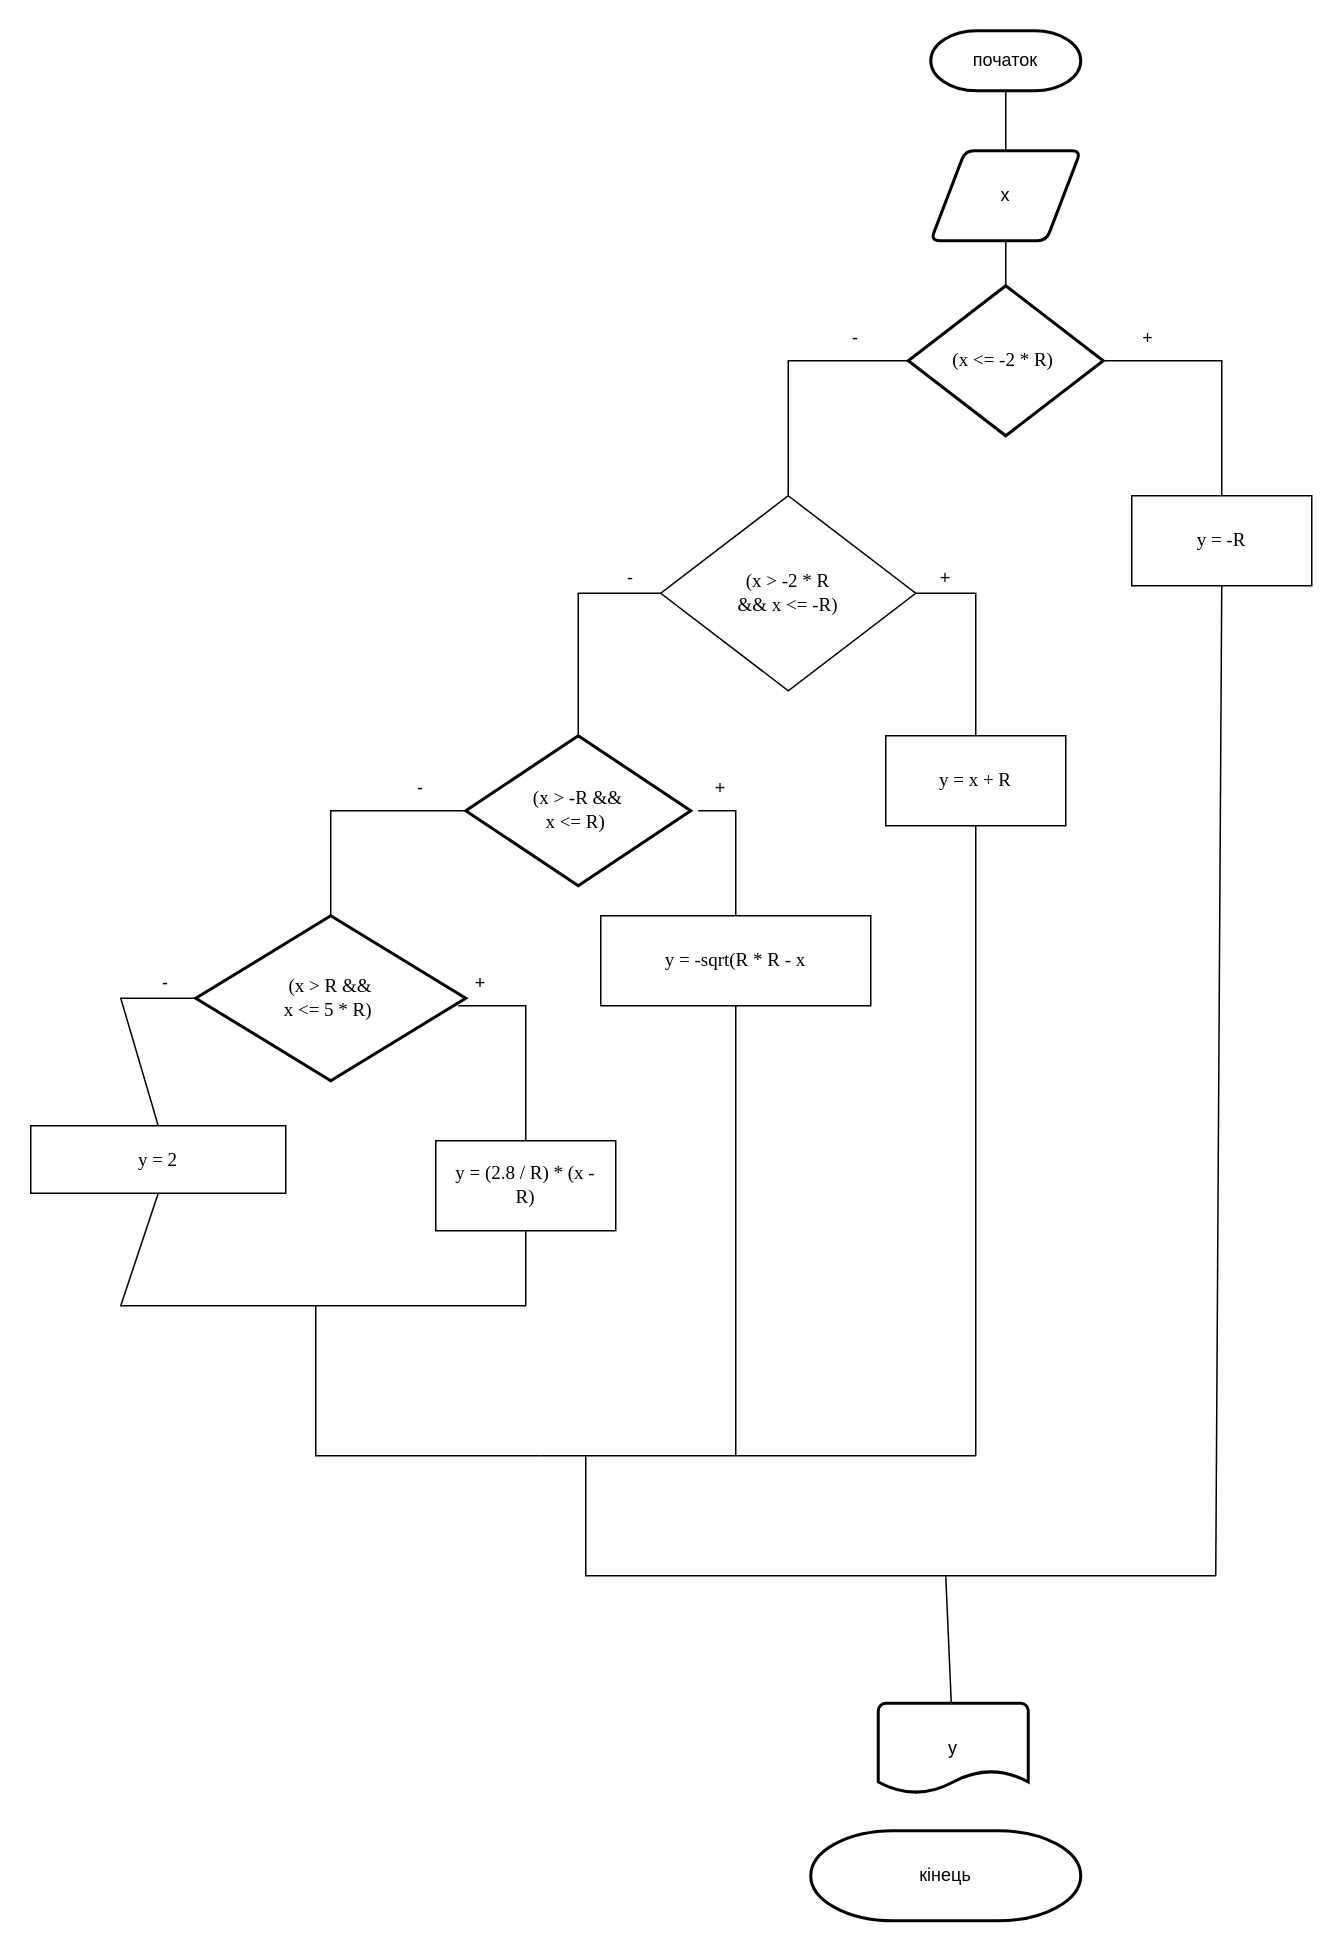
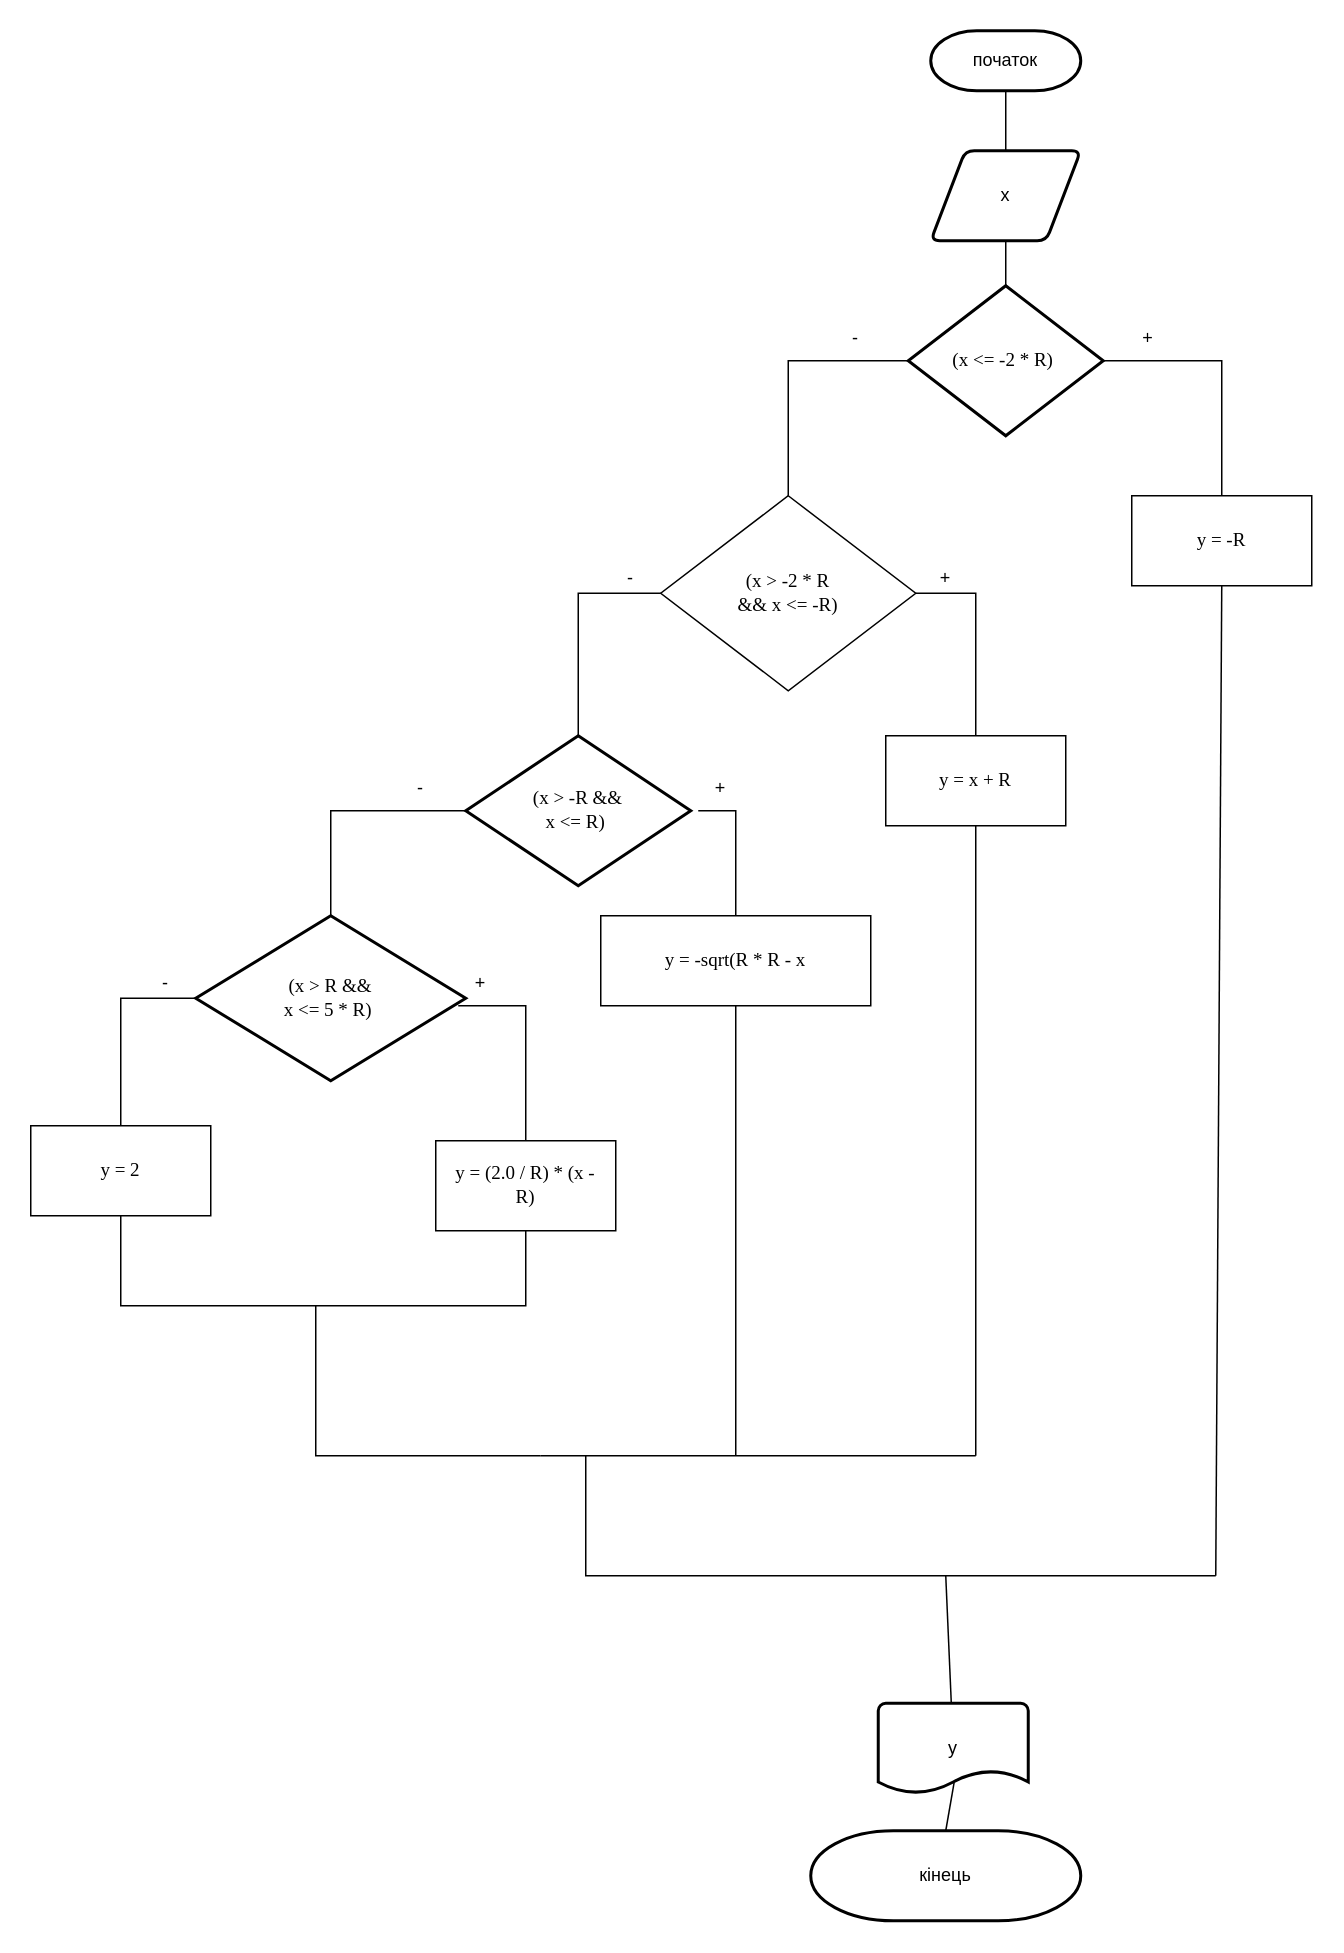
  <mxCell id="0" />
  <mxCell id="1" parent="0" />
  <mxCell id="2" value="початок" style="strokeWidth=2;html=1;shape=mxgraph.flowchart.terminator;whiteSpace=wrap;" vertex="1" parent="1"><mxGeometry x="620" y="20" width="100" height="40" as="geometry" /></mxCell>
  <mxCell id="3" value="х" style="shape=parallelogram;html=1;strokeWidth=2;perimeter=parallelogramPerimeter;whiteSpace=wrap;rounded=1;arcSize=12;size=0.23;" vertex="1" parent="1"><mxGeometry x="620" y="100" width="100" height="60" as="geometry" /></mxCell>
  <mxCell id="4" value="&lt;span style=&quot;font-size: 9.5pt; font-family: &amp;quot;Cascadia Mono&amp;quot;; background: white;&quot;&gt;(x &amp;lt;= -2 * R)&amp;nbsp;&lt;/span&gt;" style="strokeWidth=2;html=1;shape=mxgraph.flowchart.decision;whiteSpace=wrap;" vertex="1" parent="1"><mxGeometry x="605" y="190" width="130" height="100" as="geometry" /></mxCell>
  <mxCell id="5" value="+" style="text;html=1;align=center;verticalAlign=middle;whiteSpace=wrap;rounded=0;" vertex="1" parent="1"><mxGeometry x="735" y="210" width="60" height="30" as="geometry" /></mxCell>
  <mxCell id="6" value="-" style="text;html=1;align=center;verticalAlign=middle;whiteSpace=wrap;rounded=0;" vertex="1" parent="1"><mxGeometry x="540" y="210" width="60" height="30" as="geometry" /></mxCell>
  <mxCell id="7" value="&lt;span style=&quot;font-size: 9.5pt; font-family: &amp;quot;Cascadia Mono&amp;quot;; background: white;&quot;&gt;y = -R&lt;/span&gt;" style="rounded=0;whiteSpace=wrap;html=1;" vertex="1" parent="1"><mxGeometry x="754" y="330" width="120" height="60" as="geometry" /></mxCell>
  <mxCell id="8" value="&lt;span style=&quot;font-size: 9.5pt; font-family: &amp;quot;Cascadia Mono&amp;quot;; background: white;&quot;&gt;(x &amp;gt; -2 * R&lt;br/&gt;&amp;amp;&amp;amp; x &amp;lt;= -R)&lt;/span&gt;" style="rhombus;whiteSpace=wrap;html=1;" vertex="1" parent="1"><mxGeometry x="440" y="330" width="170" height="130" as="geometry" /></mxCell>
  <mxCell id="9" value="+" style="text;html=1;align=center;verticalAlign=middle;whiteSpace=wrap;rounded=0;" vertex="1" parent="1"><mxGeometry x="600" y="370" width="60" height="30" as="geometry" /></mxCell>
  <mxCell id="10" value="-" style="text;html=1;align=center;verticalAlign=middle;whiteSpace=wrap;rounded=0;" vertex="1" parent="1"><mxGeometry x="390" y="370" width="60" height="30" as="geometry" /></mxCell>
  <mxCell id="11" value="&lt;span style=&quot;font-size: 9.5pt; font-family: &amp;quot;Cascadia Mono&amp;quot;; background: white;&quot;&gt;y = x + R&lt;/span&gt;" style="rounded=0;whiteSpace=wrap;html=1;" vertex="1" parent="1"><mxGeometry x="590" y="490" width="120" height="60" as="geometry" /></mxCell>
  <mxCell id="12" value="&lt;span style=&quot;font-size: 9.5pt; font-family: &amp;quot;Cascadia Mono&amp;quot;; background: white;&quot;&gt;(x &amp;gt; -R &amp;amp;&amp;amp;&lt;br/&gt;x &amp;lt;= R)&amp;nbsp;&lt;/span&gt;" style="strokeWidth=2;html=1;shape=mxgraph.flowchart.decision;whiteSpace=wrap;" vertex="1" parent="1"><mxGeometry x="310" y="490" width="150" height="100" as="geometry" /></mxCell>
  <mxCell id="13" value="&lt;span style=&quot;font-size: 9.5pt; font-family: &amp;quot;Cascadia Mono&amp;quot;; background: white;&quot;&gt;y = -sqrt(R * R - x&lt;/span&gt;" style="rounded=0;whiteSpace=wrap;html=1;" vertex="1" parent="1"><mxGeometry x="400" y="610" width="180" height="60" as="geometry" /></mxCell>
  <mxCell id="14" value="&lt;span style=&quot;font-size: 9.5pt; font-family: &amp;quot;Cascadia Mono&amp;quot;; background: white;&quot;&gt;(x &amp;gt; R &amp;amp;&amp;amp;&lt;br/&gt;x &amp;lt;= 5 * R)&amp;nbsp;&lt;/span&gt;" style="strokeWidth=2;html=1;shape=mxgraph.flowchart.decision;whiteSpace=wrap;" vertex="1" parent="1"><mxGeometry x="130" y="610" width="180" height="110" as="geometry" /></mxCell>
- <mxCell id="15" value="&lt;span style=&quot;font-size: 9.5pt; font-family: &amp;quot;Cascadia Mono&amp;quot;; background: white;&quot;&gt;y = (2.8 / R) * (x -&lt;br/&gt;R)&lt;/span&gt;" style="rounded=0;whiteSpace=wrap;html=1;" vertex="1" parent="1"><mxGeometry x="290" y="760" width="120" height="60" as="geometry" /></mxCell>
- <mxCell id="16" value="&lt;span style=&quot;font-size: 9.5pt; font-family: &amp;quot;Cascadia Mono&amp;quot;; background: white;&quot;&gt;y = 2&lt;/span&gt;" style="rounded=0;whiteSpace=wrap;html=1;" vertex="1" parent="1"><mxGeometry x="20" y="750" width="170" height="45" as="geometry" /></mxCell>
+ <mxCell id="15" value="&lt;span style=&quot;font-size: 9.5pt; font-family: &amp;quot;Cascadia Mono&amp;quot;; background: white;&quot;&gt;y = (2.0 / R) * (x -&lt;br/&gt;R)&lt;/span&gt;" style="rounded=0;whiteSpace=wrap;html=1;" vertex="1" parent="1"><mxGeometry x="290" y="760" width="120" height="60" as="geometry" /></mxCell>
+ <mxCell id="16" value="&lt;span style=&quot;font-size: 9.5pt; font-family: &amp;quot;Cascadia Mono&amp;quot;; background: white;&quot;&gt;y = 2&lt;/span&gt;" style="rounded=0;whiteSpace=wrap;html=1;" vertex="1" parent="1"><mxGeometry x="20" y="750" width="120" height="60" as="geometry" /></mxCell>
  <mxCell id="17" value="" style="endArrow=none;html=1;rounded=0;exitX=0.5;exitY=1;exitDx=0;exitDy=0;entryX=0.5;entryY=1;entryDx=0;entryDy=0;" edge="1" parent="1" source="16" target="15"><mxGeometry width="50" height="50" relative="1" as="geometry"><mxPoint x="250" y="720" as="sourcePoint" /><mxPoint x="300" y="670" as="targetPoint" /><Array as="points"><mxPoint x="80" y="870" /><mxPoint x="350" y="870" /></Array></mxGeometry></mxCell>
  <mxCell id="18" value="" style="endArrow=none;html=1;rounded=0;entryX=0.5;entryY=1;entryDx=0;entryDy=0;" edge="1" parent="1" target="11"><mxGeometry width="50" height="50" relative="1" as="geometry"><mxPoint x="650" y="970" as="sourcePoint" /><mxPoint x="420" y="610" as="targetPoint" /></mxGeometry></mxCell>
  <mxCell id="19" value="" style="endArrow=none;html=1;rounded=0;entryX=0.5;entryY=1;entryDx=0;entryDy=0;" edge="1" parent="1" target="13"><mxGeometry width="50" height="50" relative="1" as="geometry"><mxPoint x="490" y="970" as="sourcePoint" /><mxPoint x="420" y="610" as="targetPoint" /></mxGeometry></mxCell>
  <mxCell id="20" value="" style="endArrow=none;html=1;rounded=0;" edge="1" parent="1"><mxGeometry width="50" height="50" relative="1" as="geometry"><mxPoint x="360" y="970" as="sourcePoint" /><mxPoint x="650" y="970" as="targetPoint" /></mxGeometry></mxCell>
  <mxCell id="21" value="" style="endArrow=none;html=1;rounded=0;entryX=0.5;entryY=1;entryDx=0;entryDy=0;" edge="1" parent="1" target="7"><mxGeometry width="50" height="50" relative="1" as="geometry"><mxPoint x="810" y="1050" as="sourcePoint" /><mxPoint x="620" y="750" as="targetPoint" /></mxGeometry></mxCell>
  <mxCell id="22" value="" style="endArrow=none;html=1;rounded=0;" edge="1" parent="1"><mxGeometry width="50" height="50" relative="1" as="geometry"><mxPoint x="360" y="970" as="sourcePoint" /><mxPoint x="210" y="870" as="targetPoint" /><Array as="points"><mxPoint x="210" y="970" /></Array></mxGeometry></mxCell>
  <mxCell id="23" value="" style="endArrow=none;html=1;rounded=0;" edge="1" parent="1"><mxGeometry width="50" height="50" relative="1" as="geometry"><mxPoint x="390" y="970" as="sourcePoint" /><mxPoint x="810" y="1050" as="targetPoint" /><Array as="points"><mxPoint x="390" y="1050" /></Array></mxGeometry></mxCell>
  <mxCell id="24" value="" style="endArrow=none;html=1;rounded=0;" edge="1" parent="1" target="25"><mxGeometry width="50" height="50" relative="1" as="geometry"><mxPoint x="630" y="1050" as="sourcePoint" /><mxPoint x="630" y="1050" as="targetPoint" /></mxGeometry></mxCell>
  <mxCell id="25" value="у" style="strokeWidth=2;html=1;shape=mxgraph.flowchart.document2;whiteSpace=wrap;size=0.25;" vertex="1" parent="1"><mxGeometry x="585" y="1135" width="100" height="60" as="geometry" /></mxCell>
+ <mxCell id="26" value="" style="endArrow=none;html=1;rounded=0;entryX=0.506;entryY=0.88;entryDx=0;entryDy=0;entryPerimeter=0;exitX=0.5;exitY=0;exitDx=0;exitDy=0;exitPerimeter=0;" edge="1" parent="1" source="27" target="25"><mxGeometry width="50" height="50" relative="1" as="geometry"><mxPoint x="631" y="1250" as="sourcePoint" /><mxPoint x="550" y="850" as="targetPoint" /></mxGeometry></mxCell>
  <mxCell id="27" value="кінець" style="strokeWidth=2;html=1;shape=mxgraph.flowchart.terminator;whiteSpace=wrap;" vertex="1" parent="1"><mxGeometry x="540" y="1220" width="180" height="60" as="geometry" /></mxCell>
  <mxCell id="28" value="" style="endArrow=none;html=1;rounded=0;entryX=0.5;entryY=1;entryDx=0;entryDy=0;entryPerimeter=0;exitX=0.5;exitY=0;exitDx=0;exitDy=0;" edge="1" parent="1" source="3" target="2"><mxGeometry width="50" height="50" relative="1" as="geometry"><mxPoint x="580" y="400" as="sourcePoint" /><mxPoint x="630" y="350" as="targetPoint" /></mxGeometry></mxCell>
  <mxCell id="29" value="" style="endArrow=none;html=1;rounded=0;entryX=0.5;entryY=1;entryDx=0;entryDy=0;" edge="1" parent="1" source="4" target="3"><mxGeometry width="50" height="50" relative="1" as="geometry"><mxPoint x="580" y="400" as="sourcePoint" /><mxPoint x="630" y="350" as="targetPoint" /></mxGeometry></mxCell>
  <mxCell id="30" value="" style="endArrow=none;html=1;rounded=0;entryX=1;entryY=0.5;entryDx=0;entryDy=0;entryPerimeter=0;exitX=0.5;exitY=0;exitDx=0;exitDy=0;" edge="1" parent="1" source="7" target="4"><mxGeometry width="50" height="50" relative="1" as="geometry"><mxPoint x="580" y="400" as="sourcePoint" /><mxPoint x="630" y="350" as="targetPoint" /><Array as="points"><mxPoint x="814" y="240" /></Array></mxGeometry></mxCell>
  <mxCell id="31" value="" style="endArrow=none;html=1;rounded=0;entryX=0;entryY=0.5;entryDx=0;entryDy=0;entryPerimeter=0;exitX=0.5;exitY=0;exitDx=0;exitDy=0;" edge="1" parent="1" source="8" target="4"><mxGeometry width="50" height="50" relative="1" as="geometry"><mxPoint x="580" y="400" as="sourcePoint" /><mxPoint x="630" y="350" as="targetPoint" /><Array as="points"><mxPoint x="525" y="240" /></Array></mxGeometry></mxCell>
  <mxCell id="32" value="" style="endArrow=none;html=1;rounded=0;entryX=1;entryY=0.5;entryDx=0;entryDy=0;exitX=0.5;exitY=0;exitDx=0;exitDy=0;" edge="1" parent="1" source="11" target="8"><mxGeometry width="50" height="50" relative="1" as="geometry"><mxPoint x="400" y="910" as="sourcePoint" /><mxPoint x="450" y="860" as="targetPoint" /><Array as="points"><mxPoint x="650" y="395" /></Array></mxGeometry></mxCell>
  <mxCell id="33" value="" style="endArrow=none;html=1;rounded=0;entryX=0;entryY=0.5;entryDx=0;entryDy=0;exitX=0.5;exitY=0;exitDx=0;exitDy=0;exitPerimeter=0;" edge="1" parent="1" source="12" target="8"><mxGeometry width="50" height="50" relative="1" as="geometry"><mxPoint x="500" y="680" as="sourcePoint" /><mxPoint x="550" y="630" as="targetPoint" /><Array as="points"><mxPoint x="385" y="395" /></Array></mxGeometry></mxCell>
  <mxCell id="34" value="+" style="text;html=1;align=center;verticalAlign=middle;whiteSpace=wrap;rounded=0;" vertex="1" parent="1"><mxGeometry x="450" y="510" width="60" height="30" as="geometry" /></mxCell>
  <mxCell id="35" value="-" style="text;html=1;align=center;verticalAlign=middle;whiteSpace=wrap;rounded=0;" vertex="1" parent="1"><mxGeometry x="250" y="510" width="60" height="30" as="geometry" /></mxCell>
  <mxCell id="36" value="-" style="text;html=1;align=center;verticalAlign=middle;whiteSpace=wrap;rounded=0;" vertex="1" parent="1"><mxGeometry x="80" y="640" width="60" height="30" as="geometry" /></mxCell>
  <mxCell id="37" value="+" style="text;html=1;align=center;verticalAlign=middle;whiteSpace=wrap;rounded=0;" vertex="1" parent="1"><mxGeometry x="290" y="640" width="60" height="30" as="geometry" /></mxCell>
  <mxCell id="38" value="" style="endArrow=none;html=1;rounded=0;entryX=0.25;entryY=1;entryDx=0;entryDy=0;exitX=0.5;exitY=0;exitDx=0;exitDy=0;" edge="1" parent="1" source="13" target="34"><mxGeometry width="50" height="50" relative="1" as="geometry"><mxPoint x="370" y="730" as="sourcePoint" /><mxPoint x="420" y="680" as="targetPoint" /><Array as="points"><mxPoint x="490" y="540" /></Array></mxGeometry></mxCell>
  <mxCell id="39" value="" style="endArrow=none;html=1;rounded=0;entryX=0;entryY=0.5;entryDx=0;entryDy=0;entryPerimeter=0;exitX=0.5;exitY=0;exitDx=0;exitDy=0;exitPerimeter=0;" edge="1" parent="1" source="14" target="12"><mxGeometry width="50" height="50" relative="1" as="geometry"><mxPoint x="370" y="730" as="sourcePoint" /><mxPoint x="420" y="680" as="targetPoint" /><Array as="points"><mxPoint x="220" y="540" /></Array></mxGeometry></mxCell>
  <mxCell id="40" value="" style="endArrow=none;html=1;rounded=0;entryX=0;entryY=0.5;entryDx=0;entryDy=0;entryPerimeter=0;exitX=0.5;exitY=0;exitDx=0;exitDy=0;" edge="1" parent="1" source="16" target="14"><mxGeometry width="50" height="50" relative="1" as="geometry"><mxPoint x="240" y="810" as="sourcePoint" /><mxPoint x="290" y="760" as="targetPoint" /><Array as="points"><mxPoint x="80" y="665" /></Array></mxGeometry></mxCell>
  <mxCell id="41" value="" style="endArrow=none;html=1;rounded=0;entryX=0.25;entryY=1;entryDx=0;entryDy=0;exitX=0.5;exitY=0;exitDx=0;exitDy=0;" edge="1" parent="1" source="15" target="37"><mxGeometry width="50" height="50" relative="1" as="geometry"><mxPoint x="330" y="780" as="sourcePoint" /><mxPoint x="380" y="730" as="targetPoint" /><Array as="points"><mxPoint x="350" y="670" /></Array></mxGeometry></mxCell>
